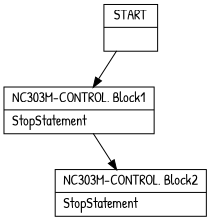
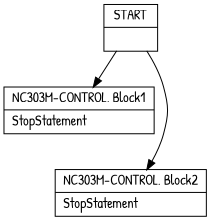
  digraph {
    fontname="Patrick Hand"
    node [fontname="Patrick Hand" shape=record]
    edge [arrowtail=empty fontname="Patrick Hand"]
    n1 [label="{START|}"]
    n2 [label="{NC303M-CONTROL. Block1|StopStatement\l}"]
    n3 [label="{NC303M-CONTROL. Block2|StopStatement\l}"]
    n1 -> n2
-   n2 -> n3
+   n1 -> n3
  }
